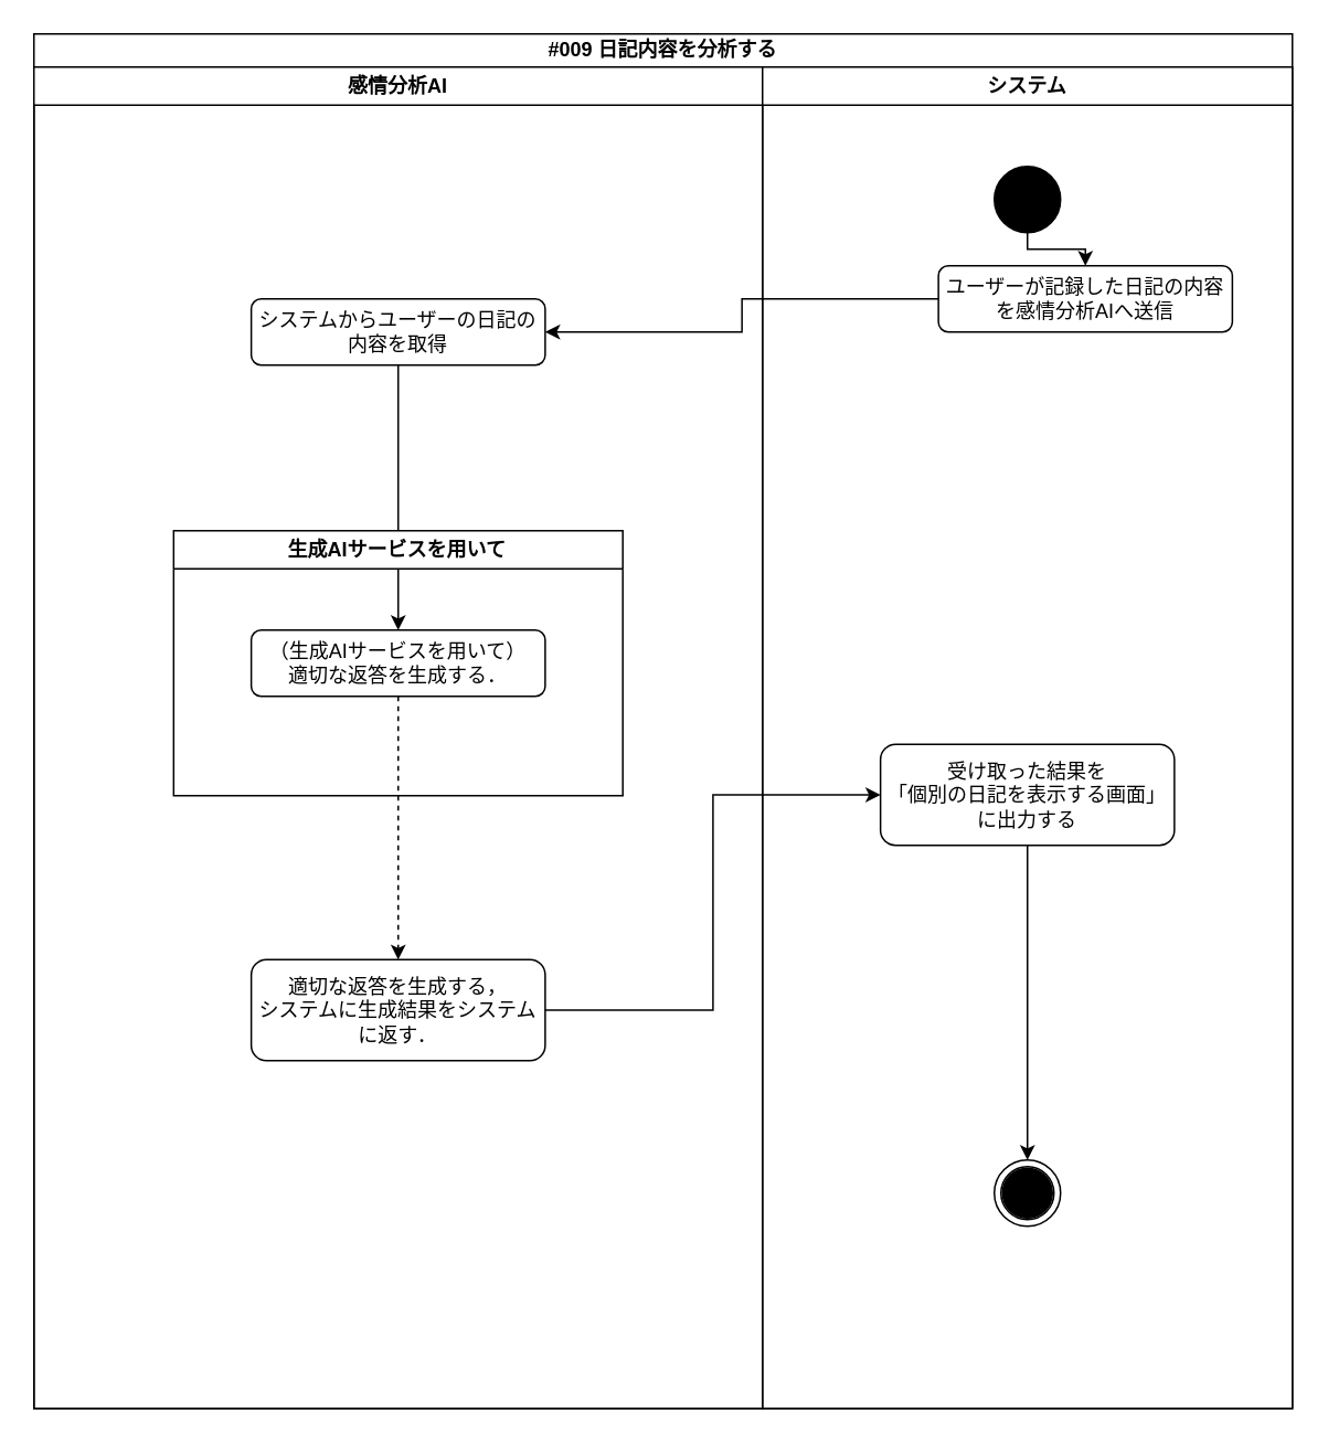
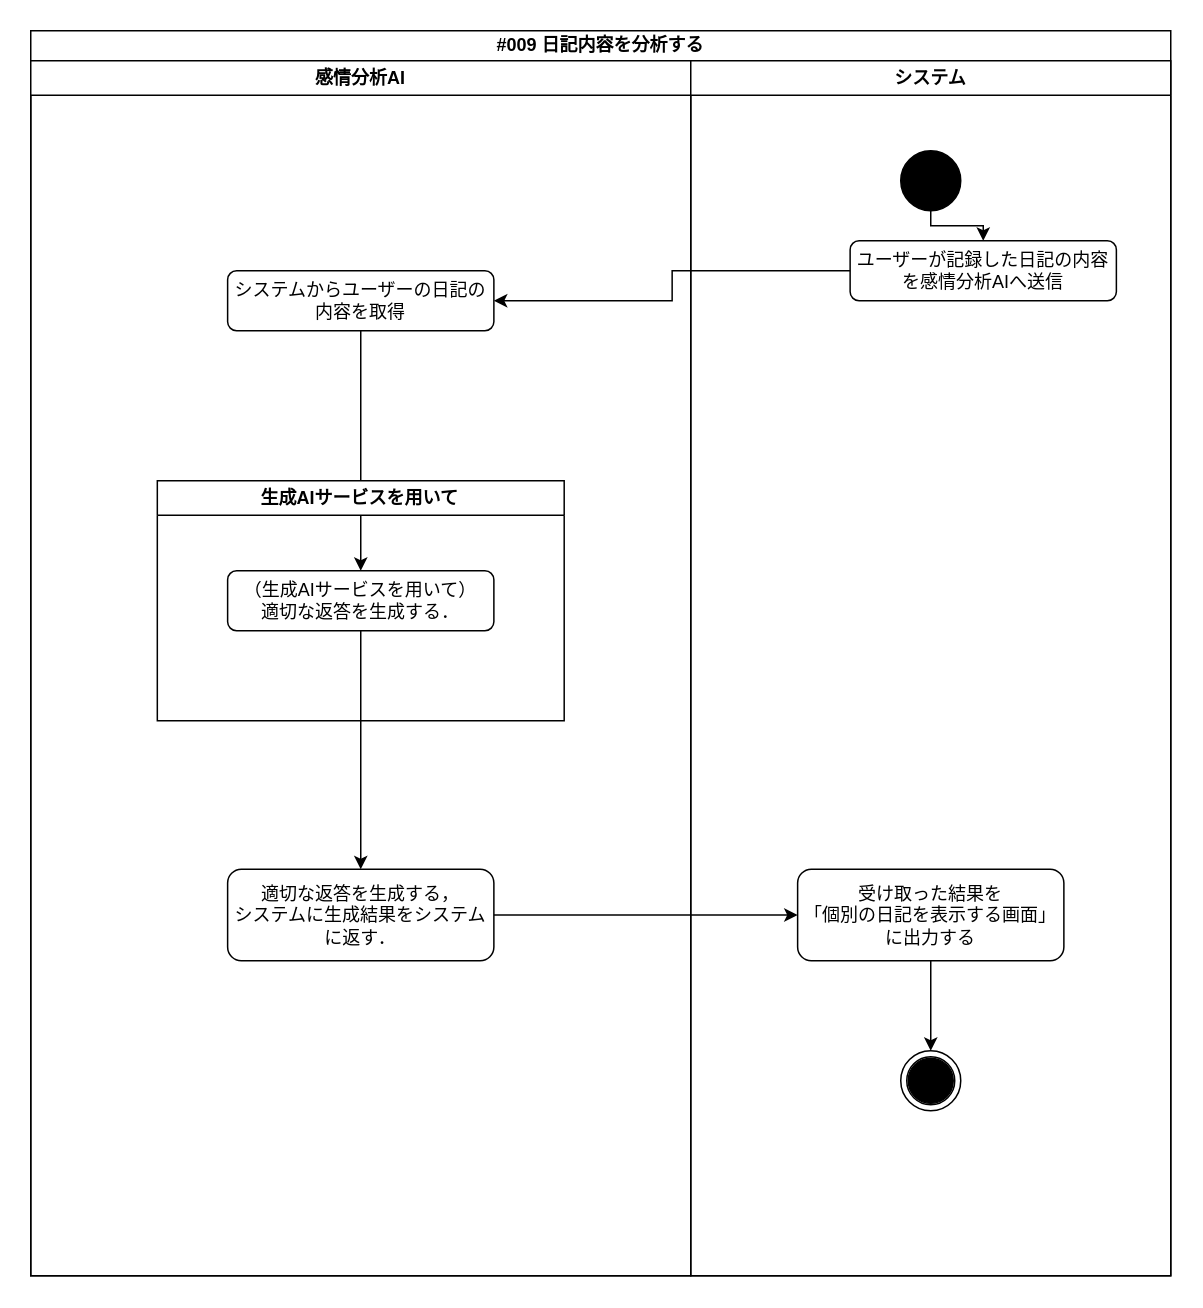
  <mxCell id="0" />
  <mxCell id="1" parent="0" />
  <mxCell id="2" value="#009 日記内容を分析する" style="swimlane;whiteSpace=wrap;html=1;swimlaneLine=1;startSize=20;rounded=0;" parent="1" vertex="1"><mxGeometry x="20" y="20" width="760" height="830" as="geometry" /></mxCell>
  <mxCell id="3" value="感情分析AI" style="swimlane;whiteSpace=wrap;html=1;" parent="2" vertex="1"><mxGeometry y="20" width="440" height="810" as="geometry"><mxRectangle y="20" width="90" height="30" as="alternateBounds" /></mxGeometry></mxCell>
  <mxCell id="4" style="edgeStyle=orthogonalEdgeStyle;rounded=0;html=1;exitX=0.5;exitY=1;exitDx=0;exitDy=0;entryX=0.5;entryY=0;entryDx=0;entryDy=0;" parent="3" source="5" target="7" edge="1"><mxGeometry relative="1" as="geometry" /></mxCell>
  <mxCell id="5" value="システムからユーザーの日記の内容を取得" style="rounded=1;whiteSpace=wrap;html=1;fillColor=none;" parent="3" vertex="1"><mxGeometry x="131.25" y="140" width="177.5" height="40" as="geometry" /></mxCell>
- <mxCell id="6" style="edgeStyle=orthogonalEdgeStyle;rounded=0;html=1;exitX=0.5;exitY=1;exitDx=0;exitDy=0;entryX=0.5;entryY=0;entryDx=0;entryDy=0;dashed=1;" parent="3" source="7" target="8" edge="1"><mxGeometry relative="1" as="geometry" /></mxCell>
+ <mxCell id="6" style="edgeStyle=orthogonalEdgeStyle;rounded=0;html=1;exitX=0.5;exitY=1;exitDx=0;exitDy=0;entryX=0.5;entryY=0;entryDx=0;entryDy=0;" parent="3" source="7" target="8" edge="1"><mxGeometry relative="1" as="geometry" /></mxCell>
  <mxCell id="7" value="（生成AIサービスを用いて）&lt;br&gt;適切な返答を生成する．" style="rounded=1;whiteSpace=wrap;html=1;fillColor=none;" parent="3" vertex="1"><mxGeometry x="131.25" y="340" width="177.5" height="40" as="geometry" /></mxCell>
  <mxCell id="8" value="適切な返答を生成する，&lt;br&gt;システムに生成結果をシステムに返す．" style="rounded=1;whiteSpace=wrap;html=1;fillColor=none;" parent="3" vertex="1"><mxGeometry x="131.25" y="539" width="177.5" height="61" as="geometry" /></mxCell>
  <mxCell id="9" value="生成AIサービスを用いて" style="swimlane;whiteSpace=wrap;html=1;" parent="3" vertex="1"><mxGeometry x="84.38" y="280" width="271.25" height="160" as="geometry" /></mxCell>
  <mxCell id="10" value="システム" style="swimlane;whiteSpace=wrap;html=1;" parent="2" vertex="1"><mxGeometry x="440" y="20" width="320" height="810" as="geometry"><mxRectangle x="320" y="20" width="90" height="30" as="alternateBounds" /></mxGeometry></mxCell>
  <mxCell id="11" style="edgeStyle=orthogonalEdgeStyle;html=1;exitX=1;exitY=0.5;exitDx=0;exitDy=0;fontColor=#000000;rounded=0;" parent="10" edge="1"><mxGeometry relative="1" as="geometry"><mxPoint x="305" y="325" as="sourcePoint" /></mxGeometry></mxCell>
  <mxCell id="12" style="edgeStyle=orthogonalEdgeStyle;html=1;exitX=0.5;exitY=1;exitDx=0;exitDy=0;entryX=0.5;entryY=0;entryDx=0;entryDy=0;rounded=0;" parent="10" source="13" target="14" edge="1"><mxGeometry relative="1" as="geometry" /></mxCell>
  <mxCell id="13" value="" style="ellipse;whiteSpace=wrap;html=1;aspect=fixed;fillColor=#000000;" parent="10" vertex="1"><mxGeometry x="140" y="60" width="40" height="40" as="geometry" /></mxCell>
  <mxCell id="14" value="ユーザーが記録した日記の内容を感情分析AIへ送信" style="rounded=1;whiteSpace=wrap;html=1;fillColor=none;" parent="10" vertex="1"><mxGeometry x="106.25" y="120" width="177.5" height="40" as="geometry" /></mxCell>
  <mxCell id="15" style="edgeStyle=orthogonalEdgeStyle;rounded=0;html=1;exitX=0.5;exitY=1;exitDx=0;exitDy=0;entryX=0.5;entryY=0;entryDx=0;entryDy=0;" parent="10" source="16" target="19" edge="1"><mxGeometry relative="1" as="geometry" /></mxCell>
- <mxCell id="16" value="受け取った結果を&lt;br&gt;「個別の日記を表示する画面」に出力する" style="rounded=1;whiteSpace=wrap;html=1;fillColor=none;" parent="10" vertex="1"><mxGeometry x="71.25" y="409" width="177.5" height="61" as="geometry" /></mxCell>
+ <mxCell id="16" value="受け取った結果を&lt;br&gt;「個別の日記を表示する画面」に出力する" style="rounded=1;whiteSpace=wrap;html=1;fillColor=none;" parent="10" vertex="1"><mxGeometry x="71.25" y="539" width="177.5" height="61" as="geometry" /></mxCell>
  <mxCell id="17" value="" style="group" parent="10" vertex="1" connectable="0"><mxGeometry x="140" y="660" width="40" height="40" as="geometry" /></mxCell>
  <mxCell id="18" value="" style="ellipse;whiteSpace=wrap;html=1;aspect=fixed;fillColor=#000000;" parent="17" vertex="1"><mxGeometry x="5.004" y="5" width="30" height="30" as="geometry" /></mxCell>
  <mxCell id="19" value="" style="ellipse;shape=doubleEllipse;whiteSpace=wrap;html=1;aspect=fixed;rounded=0;fillColor=none;" parent="17" vertex="1"><mxGeometry width="40" height="40" as="geometry" /></mxCell>
  <mxCell id="20" style="edgeStyle=orthogonalEdgeStyle;rounded=0;html=1;exitX=0;exitY=0.5;exitDx=0;exitDy=0;entryX=1;entryY=0.5;entryDx=0;entryDy=0;" parent="2" source="14" target="5" edge="1"><mxGeometry relative="1" as="geometry" /></mxCell>
  <mxCell id="21" style="edgeStyle=orthogonalEdgeStyle;rounded=0;html=1;exitX=1;exitY=0.5;exitDx=0;exitDy=0;entryX=0;entryY=0.5;entryDx=0;entryDy=0;" parent="2" source="8" target="16" edge="1"><mxGeometry relative="1" as="geometry" /></mxCell>
